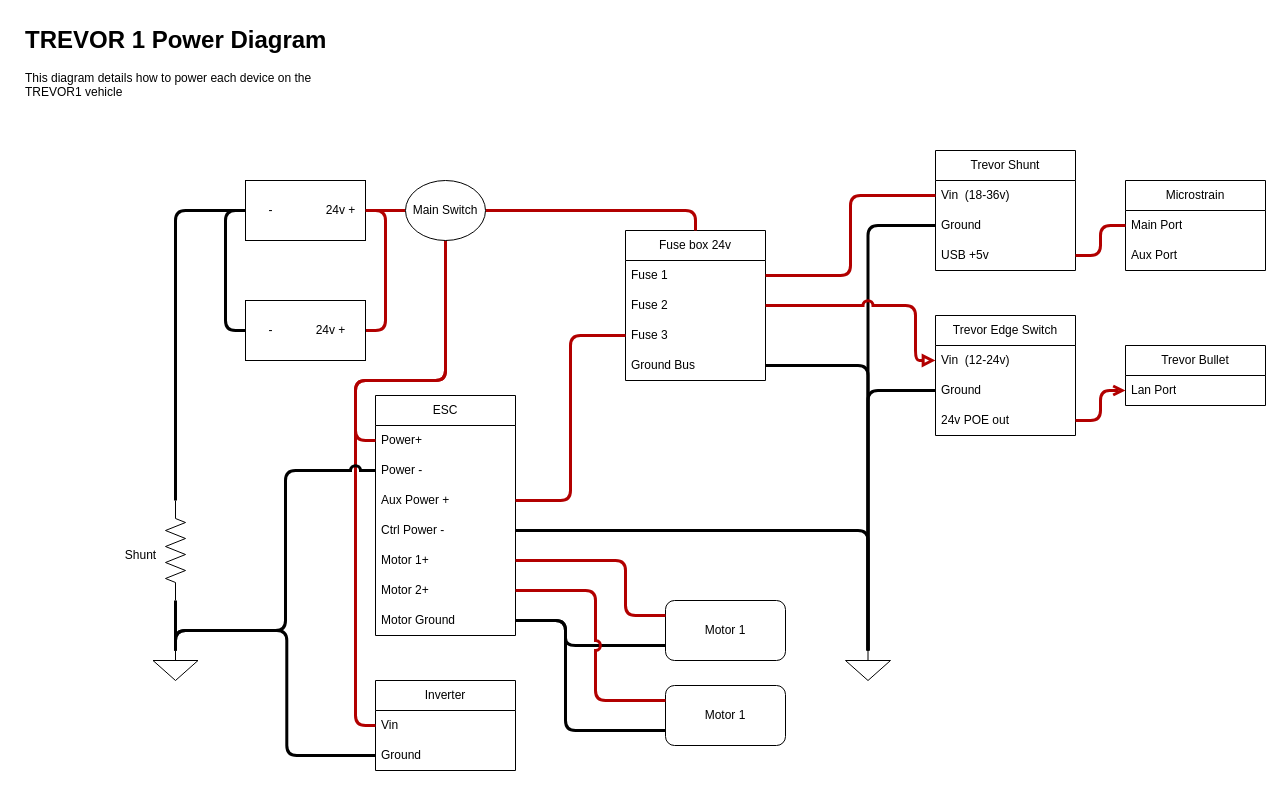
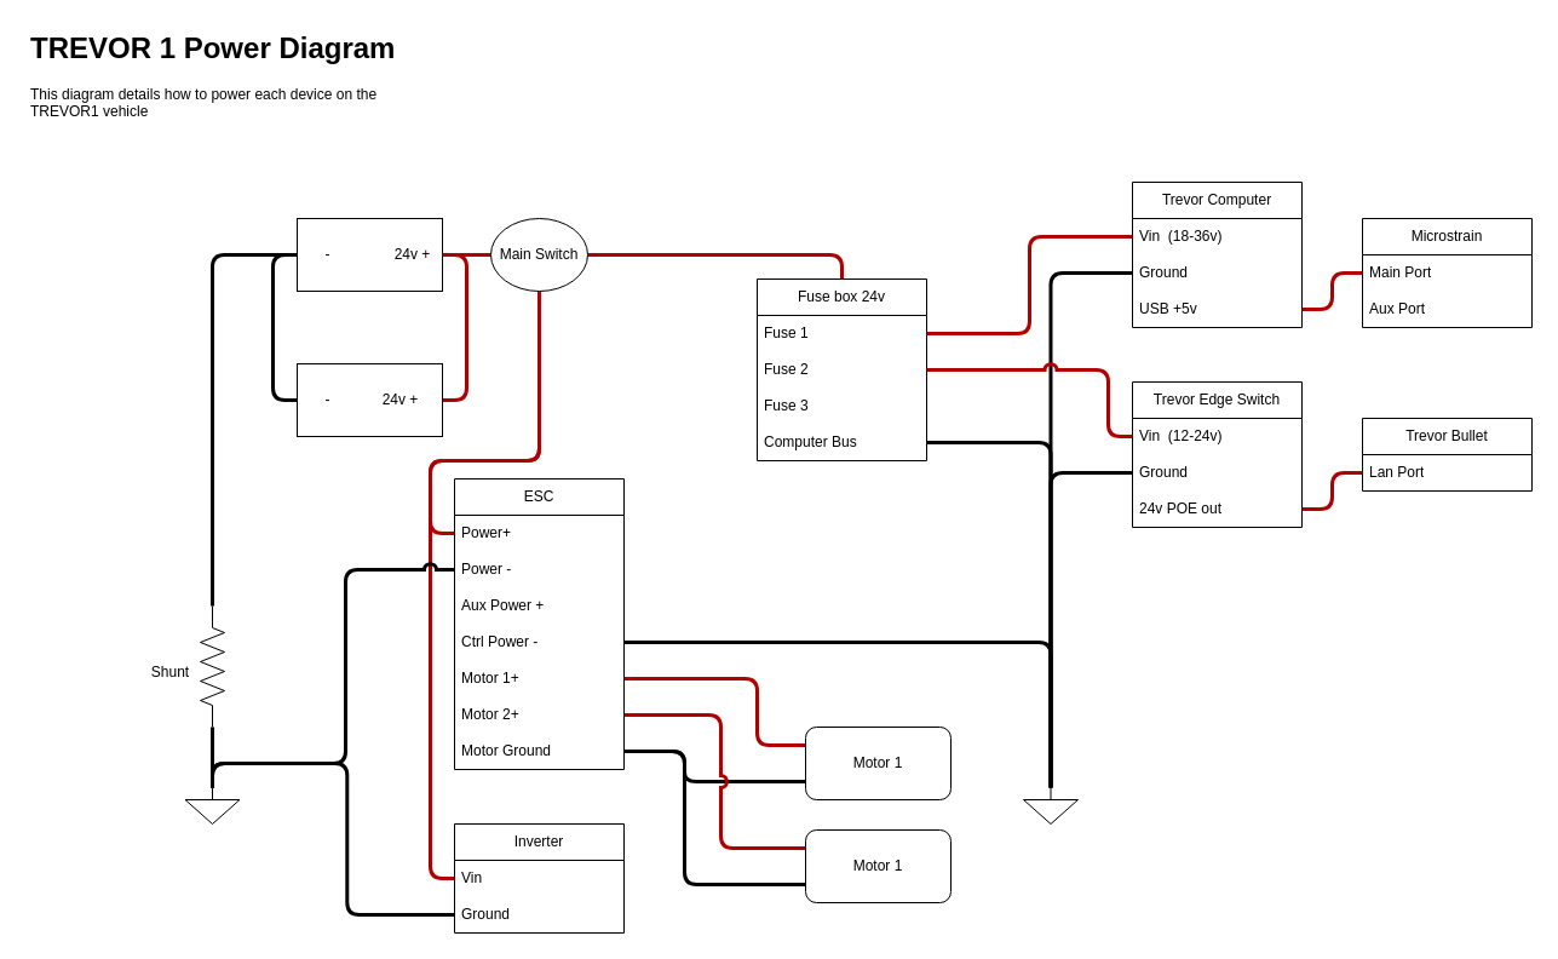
  <mxCell id="0" />
  <mxCell id="1" parent="0" />
  <mxCell id="2" value="Fuse box 24v" style="swimlane;fontStyle=0;childLayout=stackLayout;horizontal=1;startSize=30;horizontalStack=0;resizeParent=1;resizeParentMax=0;resizeLast=0;collapsible=1;marginBottom=0;whiteSpace=wrap;html=1;" vertex="1" parent="1"><mxGeometry x="625" y="230" width="140" height="150" as="geometry" /></mxCell>
  <mxCell id="3" value="Fuse 1" style="text;strokeColor=none;fillColor=none;align=left;verticalAlign=middle;spacingLeft=4;spacingRight=4;overflow=hidden;points=[[0,0.5],[1,0.5]];portConstraint=eastwest;rotatable=0;whiteSpace=wrap;html=1;" vertex="1" parent="2"><mxGeometry y="30" width="140" height="30" as="geometry" /></mxCell>
  <mxCell id="4" value="Fuse 2" style="text;strokeColor=none;fillColor=none;align=left;verticalAlign=middle;spacingLeft=4;spacingRight=4;overflow=hidden;points=[[0,0.5],[1,0.5]];portConstraint=eastwest;rotatable=0;whiteSpace=wrap;html=1;" vertex="1" parent="2"><mxGeometry y="60" width="140" height="30" as="geometry" /></mxCell>
  <mxCell id="5" value="Fuse 3" style="text;strokeColor=none;fillColor=none;align=left;verticalAlign=middle;spacingLeft=4;spacingRight=4;overflow=hidden;points=[[0,0.5],[1,0.5]];portConstraint=eastwest;rotatable=0;whiteSpace=wrap;html=1;" vertex="1" parent="2"><mxGeometry y="90" width="140" height="30" as="geometry" /></mxCell>
- <mxCell id="6" value="Ground Bus" style="text;strokeColor=none;fillColor=none;align=left;verticalAlign=middle;spacingLeft=4;spacingRight=4;overflow=hidden;points=[[0,0.5],[1,0.5]];portConstraint=eastwest;rotatable=0;whiteSpace=wrap;html=1;" vertex="1" parent="2"><mxGeometry y="120" width="140" height="30" as="geometry" /></mxCell>
+ <mxCell id="6" value="Computer Bus" style="text;strokeColor=none;fillColor=none;align=left;verticalAlign=middle;spacingLeft=4;spacingRight=4;overflow=hidden;points=[[0,0.5],[1,0.5]];portConstraint=eastwest;rotatable=0;whiteSpace=wrap;html=1;" vertex="1" parent="2"><mxGeometry y="120" width="140" height="30" as="geometry" /></mxCell>
  <mxCell id="7" style="edgeStyle=orthogonalEdgeStyle;rounded=1;orthogonalLoop=1;jettySize=auto;html=1;exitX=1;exitY=0.5;exitDx=0;exitDy=0;fillColor=#e51400;strokeColor=#B20000;strokeWidth=3;endArrow=none;endFill=0;entryX=1;entryY=0.5;entryDx=0;entryDy=0;" edge="1" parent="1" source="9" target="10"><mxGeometry relative="1" as="geometry"><mxPoint x="435" y="220" as="targetPoint" /></mxGeometry></mxCell>
  <mxCell id="8" style="edgeStyle=orthogonalEdgeStyle;rounded=1;orthogonalLoop=1;jettySize=auto;html=1;exitX=0;exitY=0.5;exitDx=0;exitDy=0;entryX=0;entryY=0.5;entryDx=0;entryDy=0;endArrow=none;endFill=0;strokeWidth=3;" edge="1" parent="1" source="9" target="10"><mxGeometry relative="1" as="geometry" /></mxCell>
  <mxCell id="9" value="" style="rounded=0;whiteSpace=wrap;html=1;" vertex="1" parent="1"><mxGeometry x="245" y="300" width="120" height="60" as="geometry" /></mxCell>
  <mxCell id="10" value="" style="rounded=0;whiteSpace=wrap;html=1;" vertex="1" parent="1"><mxGeometry x="245" y="180" width="120" height="60" as="geometry" /></mxCell>
  <mxCell id="11" style="edgeStyle=orthogonalEdgeStyle;rounded=1;orthogonalLoop=1;jettySize=auto;html=1;entryX=1;entryY=0.5;entryDx=0;entryDy=0;entryPerimeter=0;strokeWidth=3;endArrow=none;endFill=0;" edge="1" parent="1" source="10" target="49"><mxGeometry relative="1" as="geometry"><mxPoint x="177.995" y="479" as="targetPoint" /></mxGeometry></mxCell>
  <mxCell id="12" value="-" style="text;html=1;align=center;verticalAlign=middle;resizable=0;points=[];autosize=1;" vertex="1" parent="1"><mxGeometry x="255" y="195" width="30" height="30" as="geometry" /></mxCell>
  <mxCell id="13" style="edgeStyle=orthogonalEdgeStyle;rounded=1;orthogonalLoop=1;jettySize=auto;html=1;entryX=0.5;entryY=0;entryDx=0;entryDy=0;fillColor=#e51400;strokeColor=#B20000;strokeWidth=3;endArrow=none;endFill=0;exitX=1;exitY=0.5;exitDx=0;exitDy=0;" edge="1" parent="1" source="48" target="2"><mxGeometry relative="1" as="geometry"><mxPoint x="425" y="200" as="sourcePoint" /></mxGeometry></mxCell>
  <mxCell id="14" style="edgeStyle=orthogonalEdgeStyle;rounded=1;orthogonalLoop=1;jettySize=auto;html=1;fillColor=#e51400;strokeColor=#B20000;strokeWidth=3;endArrow=none;endFill=0;" edge="1" parent="1" source="15" target="48"><mxGeometry relative="1" as="geometry" /></mxCell>
  <mxCell id="15" value="24v +" style="text;html=1;align=center;verticalAlign=middle;resizable=0;points=[];autosize=1;" vertex="1" parent="1"><mxGeometry x="315" y="195" width="50" height="30" as="geometry" /></mxCell>
  <mxCell id="16" value="24v +" style="text;html=1;align=center;verticalAlign=middle;resizable=0;points=[];autosize=1;" vertex="1" parent="1"><mxGeometry x="305" y="315" width="50" height="30" as="geometry" /></mxCell>
  <mxCell id="17" value="-" style="text;html=1;align=center;verticalAlign=middle;resizable=0;points=[];autosize=1;" vertex="1" parent="1"><mxGeometry x="255" y="315" width="30" height="30" as="geometry" /></mxCell>
  <mxCell id="18" value="ESC" style="swimlane;fontStyle=0;childLayout=stackLayout;horizontal=1;startSize=30;horizontalStack=0;resizeParent=1;resizeParentMax=0;resizeLast=0;collapsible=1;marginBottom=0;whiteSpace=wrap;html=1;" vertex="1" parent="1"><mxGeometry x="375" y="395" width="140" height="240" as="geometry" /></mxCell>
  <mxCell id="19" value="Power+" style="text;strokeColor=none;fillColor=none;align=left;verticalAlign=middle;spacingLeft=4;spacingRight=4;overflow=hidden;points=[[0,0.5],[1,0.5]];portConstraint=eastwest;rotatable=0;whiteSpace=wrap;html=1;" vertex="1" parent="18"><mxGeometry y="30" width="140" height="30" as="geometry" /></mxCell>
  <mxCell id="20" value="&lt;div&gt;Power -&lt;/div&gt;" style="text;strokeColor=none;fillColor=none;align=left;verticalAlign=middle;spacingLeft=4;spacingRight=4;overflow=hidden;points=[[0,0.5],[1,0.5]];portConstraint=eastwest;rotatable=0;whiteSpace=wrap;html=1;" vertex="1" parent="18"><mxGeometry y="60" width="140" height="30" as="geometry" /></mxCell>
  <mxCell id="21" value="&lt;div&gt;Aux Power + &lt;br&gt;&lt;/div&gt;" style="text;strokeColor=none;fillColor=none;align=left;verticalAlign=middle;spacingLeft=4;spacingRight=4;overflow=hidden;points=[[0,0.5],[1,0.5]];portConstraint=eastwest;rotatable=0;whiteSpace=wrap;html=1;" vertex="1" parent="18"><mxGeometry y="90" width="140" height="30" as="geometry" /></mxCell>
  <mxCell id="22" value="Ctrl Power -" style="text;strokeColor=none;fillColor=none;align=left;verticalAlign=middle;spacingLeft=4;spacingRight=4;overflow=hidden;points=[[0,0.5],[1,0.5]];portConstraint=eastwest;rotatable=0;whiteSpace=wrap;html=1;" vertex="1" parent="18"><mxGeometry y="120" width="140" height="30" as="geometry" /></mxCell>
  <mxCell id="23" value="Motor 1+" style="text;strokeColor=none;fillColor=none;align=left;verticalAlign=middle;spacingLeft=4;spacingRight=4;overflow=hidden;points=[[0,0.5],[1,0.5]];portConstraint=eastwest;rotatable=0;whiteSpace=wrap;html=1;" vertex="1" parent="18"><mxGeometry y="150" width="140" height="30" as="geometry" /></mxCell>
  <mxCell id="24" value="Motor 2+" style="text;strokeColor=none;fillColor=none;align=left;verticalAlign=middle;spacingLeft=4;spacingRight=4;overflow=hidden;points=[[0,0.5],[1,0.5]];portConstraint=eastwest;rotatable=0;whiteSpace=wrap;html=1;" vertex="1" parent="18"><mxGeometry y="180" width="140" height="30" as="geometry" /></mxCell>
  <mxCell id="25" value="Motor Ground" style="text;strokeColor=none;fillColor=none;align=left;verticalAlign=middle;spacingLeft=4;spacingRight=4;overflow=hidden;points=[[0,0.5],[1,0.5]];portConstraint=eastwest;rotatable=0;whiteSpace=wrap;html=1;" vertex="1" parent="18"><mxGeometry y="210" width="140" height="30" as="geometry" /></mxCell>
  <mxCell id="26" value="Motor 1" style="rounded=1;whiteSpace=wrap;html=1;" vertex="1" parent="1"><mxGeometry x="665" y="600" width="120" height="60" as="geometry" /></mxCell>
  <mxCell id="27" style="edgeStyle=orthogonalEdgeStyle;rounded=1;orthogonalLoop=1;jettySize=auto;html=1;entryX=0;entryY=0.25;entryDx=0;entryDy=0;fillColor=#e51400;strokeColor=#B20000;strokeWidth=3;endArrow=none;endFill=0;" edge="1" parent="1" source="23" target="26"><mxGeometry relative="1" as="geometry"><Array as="points"><mxPoint x="625" y="560" /><mxPoint x="625" y="615" /></Array></mxGeometry></mxCell>
  <mxCell id="28" style="edgeStyle=orthogonalEdgeStyle;rounded=1;orthogonalLoop=1;jettySize=auto;html=1;entryX=0;entryY=0.75;entryDx=0;entryDy=0;strokeWidth=3;endArrow=none;endFill=0;" edge="1" parent="1" source="25" target="26"><mxGeometry relative="1" as="geometry"><Array as="points"><mxPoint x="565" y="620" /><mxPoint x="565" y="645" /></Array></mxGeometry></mxCell>
  <mxCell id="29" value="Motor 1" style="rounded=1;whiteSpace=wrap;html=1;" vertex="1" parent="1"><mxGeometry x="665" y="685" width="120" height="60" as="geometry" /></mxCell>
  <mxCell id="30" style="edgeStyle=orthogonalEdgeStyle;rounded=1;orthogonalLoop=1;jettySize=auto;html=1;exitX=1;exitY=0.5;exitDx=0;exitDy=0;entryX=0;entryY=0.75;entryDx=0;entryDy=0;strokeWidth=3;endArrow=none;endFill=0;" edge="1" parent="1" source="25" target="29"><mxGeometry relative="1" as="geometry"><Array as="points"><mxPoint x="565" y="620" /><mxPoint x="565" y="730" /></Array></mxGeometry></mxCell>
  <mxCell id="31" style="edgeStyle=orthogonalEdgeStyle;rounded=1;orthogonalLoop=1;jettySize=auto;html=1;entryX=0;entryY=0.25;entryDx=0;entryDy=0;fillColor=#e51400;strokeColor=#B20000;strokeWidth=3;jumpStyle=arc;endArrow=none;endFill=0;" edge="1" parent="1" source="24" target="29"><mxGeometry relative="1" as="geometry"><Array as="points"><mxPoint x="595" y="590" /><mxPoint x="595" y="700" /></Array></mxGeometry></mxCell>
- <mxCell id="32" value="Trevor Shunt" style="swimlane;fontStyle=0;childLayout=stackLayout;horizontal=1;startSize=30;horizontalStack=0;resizeParent=1;resizeParentMax=0;resizeLast=0;collapsible=1;marginBottom=0;whiteSpace=wrap;html=1;" vertex="1" parent="1"><mxGeometry x="935" y="150" width="140" height="120" as="geometry" /></mxCell>
+ <mxCell id="32" value="Trevor Computer" style="swimlane;fontStyle=0;childLayout=stackLayout;horizontal=1;startSize=30;horizontalStack=0;resizeParent=1;resizeParentMax=0;resizeLast=0;collapsible=1;marginBottom=0;whiteSpace=wrap;html=1;" vertex="1" parent="1"><mxGeometry x="935" y="150" width="140" height="120" as="geometry" /></mxCell>
  <mxCell id="33" value="&lt;div&gt;Vin&amp;nbsp; (18-36v)&lt;/div&gt;" style="text;strokeColor=none;fillColor=none;align=left;verticalAlign=middle;spacingLeft=4;spacingRight=4;overflow=hidden;points=[[0,0.5],[1,0.5]];portConstraint=eastwest;rotatable=0;whiteSpace=wrap;html=1;" vertex="1" parent="32"><mxGeometry y="30" width="140" height="30" as="geometry" /></mxCell>
  <mxCell id="34" value="Ground" style="text;strokeColor=none;fillColor=none;align=left;verticalAlign=middle;spacingLeft=4;spacingRight=4;overflow=hidden;points=[[0,0.5],[1,0.5]];portConstraint=eastwest;rotatable=0;whiteSpace=wrap;html=1;" vertex="1" parent="32"><mxGeometry y="60" width="140" height="30" as="geometry" /></mxCell>
  <mxCell id="35" value="USB +5v " style="text;strokeColor=none;fillColor=none;align=left;verticalAlign=middle;spacingLeft=4;spacingRight=4;overflow=hidden;points=[[0,0.5],[1,0.5]];portConstraint=eastwest;rotatable=0;whiteSpace=wrap;html=1;" vertex="1" parent="32"><mxGeometry y="90" width="140" height="30" as="geometry" /></mxCell>
  <mxCell id="36" style="edgeStyle=orthogonalEdgeStyle;rounded=1;orthogonalLoop=1;jettySize=auto;html=1;fillColor=#e51400;strokeColor=#B20000;strokeWidth=3;endArrow=none;endFill=0;" edge="1" parent="1" source="3" target="33"><mxGeometry relative="1" as="geometry" /></mxCell>
  <mxCell id="37" style="edgeStyle=orthogonalEdgeStyle;rounded=1;orthogonalLoop=1;jettySize=auto;html=1;endArrow=none;endFill=0;strokeWidth=3;" edge="1" parent="1" source="38" target="34"><mxGeometry relative="1" as="geometry" /></mxCell>
  <mxCell id="38" value="" style="pointerEvents=1;verticalLabelPosition=bottom;shadow=0;dashed=0;align=center;html=1;verticalAlign=top;shape=mxgraph.electrical.signal_sources.signal_ground;" vertex="1" parent="1"><mxGeometry x="845" y="650" width="45" height="30" as="geometry" /></mxCell>
  <mxCell id="39" value="Microstrain" style="swimlane;fontStyle=0;childLayout=stackLayout;horizontal=1;startSize=30;horizontalStack=0;resizeParent=1;resizeParentMax=0;resizeLast=0;collapsible=1;marginBottom=0;whiteSpace=wrap;html=1;" vertex="1" parent="1"><mxGeometry x="1125" y="180" width="140" height="90" as="geometry" /></mxCell>
  <mxCell id="40" value="Main Port" style="text;strokeColor=none;fillColor=none;align=left;verticalAlign=middle;spacingLeft=4;spacingRight=4;overflow=hidden;points=[[0,0.5],[1,0.5]];portConstraint=eastwest;rotatable=0;whiteSpace=wrap;html=1;" vertex="1" parent="39"><mxGeometry y="30" width="140" height="30" as="geometry" /></mxCell>
  <mxCell id="41" value="Aux Port" style="text;strokeColor=none;fillColor=none;align=left;verticalAlign=middle;spacingLeft=4;spacingRight=4;overflow=hidden;points=[[0,0.5],[1,0.5]];portConstraint=eastwest;rotatable=0;whiteSpace=wrap;html=1;" vertex="1" parent="39"><mxGeometry y="60" width="140" height="30" as="geometry" /></mxCell>
  <mxCell id="42" style="edgeStyle=orthogonalEdgeStyle;rounded=1;orthogonalLoop=1;jettySize=auto;html=1;endArrow=none;endFill=0;strokeWidth=3;fillColor=#e51400;strokeColor=#B20000;" edge="1" parent="1" source="35" target="40"><mxGeometry relative="1" as="geometry" /></mxCell>
  <mxCell id="43" value="Inverter" style="swimlane;fontStyle=0;childLayout=stackLayout;horizontal=1;startSize=30;horizontalStack=0;resizeParent=1;resizeParentMax=0;resizeLast=0;collapsible=1;marginBottom=0;whiteSpace=wrap;html=1;" vertex="1" parent="1"><mxGeometry x="375" y="680" width="140" height="90" as="geometry" /></mxCell>
  <mxCell id="44" value="Vin" style="text;strokeColor=none;fillColor=none;align=left;verticalAlign=middle;spacingLeft=4;spacingRight=4;overflow=hidden;points=[[0,0.5],[1,0.5]];portConstraint=eastwest;rotatable=0;whiteSpace=wrap;html=1;" vertex="1" parent="43"><mxGeometry y="30" width="140" height="30" as="geometry" /></mxCell>
  <mxCell id="45" value="Ground" style="text;strokeColor=none;fillColor=none;align=left;verticalAlign=middle;spacingLeft=4;spacingRight=4;overflow=hidden;points=[[0,0.5],[1,0.5]];portConstraint=eastwest;rotatable=0;whiteSpace=wrap;html=1;" vertex="1" parent="43"><mxGeometry y="60" width="140" height="30" as="geometry" /></mxCell>
  <mxCell id="46" style="edgeStyle=orthogonalEdgeStyle;rounded=1;orthogonalLoop=1;jettySize=auto;html=1;entryX=0;entryY=0.5;entryDx=0;entryDy=0;fillColor=#e51400;strokeColor=#B20000;strokeWidth=3;endArrow=none;endFill=0;" edge="1" parent="1" source="48" target="19"><mxGeometry relative="1" as="geometry"><Array as="points"><mxPoint x="445" y="380" /><mxPoint x="355" y="380" /><mxPoint x="355" y="440" /></Array></mxGeometry></mxCell>
  <mxCell id="47" style="edgeStyle=orthogonalEdgeStyle;rounded=1;orthogonalLoop=1;jettySize=auto;html=1;entryX=0;entryY=0.5;entryDx=0;entryDy=0;fillColor=#e51400;strokeColor=#B20000;strokeWidth=3;endArrow=none;endFill=0;" edge="1" parent="1" source="48" target="44"><mxGeometry relative="1" as="geometry"><Array as="points"><mxPoint x="445" y="380" /><mxPoint x="355" y="380" /><mxPoint x="355" y="725" /></Array></mxGeometry></mxCell>
  <mxCell id="48" value="Main Switch" style="ellipse;whiteSpace=wrap;html=1;" vertex="1" parent="1"><mxGeometry x="405" y="180" width="80" height="60" as="geometry" /></mxCell>
  <mxCell id="49" value="" style="pointerEvents=1;verticalLabelPosition=bottom;shadow=0;dashed=0;align=center;html=1;verticalAlign=top;shape=mxgraph.electrical.resistors.resistor_2;rotation=-90;" vertex="1" parent="1"><mxGeometry x="125" y="540" width="100" height="20" as="geometry" /></mxCell>
  <mxCell id="50" value="" style="pointerEvents=1;verticalLabelPosition=bottom;shadow=0;dashed=0;align=center;html=1;verticalAlign=top;shape=mxgraph.electrical.signal_sources.signal_ground;" vertex="1" parent="1"><mxGeometry x="152.5" y="650" width="45" height="30" as="geometry" /></mxCell>
  <mxCell id="51" value="Shunt" style="text;html=1;align=center;verticalAlign=middle;resizable=0;points=[];autosize=1;strokeColor=none;fillColor=none;" vertex="1" parent="1"><mxGeometry x="115" y="540" width="50" height="30" as="geometry" /></mxCell>
  <mxCell id="52" style="edgeStyle=orthogonalEdgeStyle;rounded=1;orthogonalLoop=1;jettySize=auto;html=1;entryX=0.5;entryY=0;entryDx=0;entryDy=0;entryPerimeter=0;strokeWidth=3;endArrow=none;endFill=0;" edge="1" parent="1" source="45" target="50"><mxGeometry relative="1" as="geometry" /></mxCell>
  <mxCell id="53" style="edgeStyle=orthogonalEdgeStyle;rounded=0;orthogonalLoop=1;jettySize=auto;html=1;entryX=0;entryY=0.5;entryDx=0;entryDy=0;entryPerimeter=0;strokeWidth=3;endArrow=none;endFill=0;" edge="1" parent="1" source="50" target="49"><mxGeometry relative="1" as="geometry" /></mxCell>
  <mxCell id="54" style="edgeStyle=orthogonalEdgeStyle;rounded=1;orthogonalLoop=1;jettySize=auto;html=1;entryX=0.5;entryY=0;entryDx=0;entryDy=0;entryPerimeter=0;strokeWidth=3;endArrow=none;endFill=0;" edge="1" parent="1" source="6" target="38"><mxGeometry relative="1" as="geometry" /></mxCell>
  <mxCell id="55" value="Trevor Edge Switch" style="swimlane;fontStyle=0;childLayout=stackLayout;horizontal=1;startSize=30;horizontalStack=0;resizeParent=1;resizeParentMax=0;resizeLast=0;collapsible=1;marginBottom=0;whiteSpace=wrap;html=1;" vertex="1" parent="1"><mxGeometry x="935" y="315" width="140" height="120" as="geometry" /></mxCell>
  <mxCell id="56" value="&lt;div&gt;Vin&amp;nbsp; (12-24v)&lt;/div&gt;" style="text;strokeColor=none;fillColor=none;align=left;verticalAlign=middle;spacingLeft=4;spacingRight=4;overflow=hidden;points=[[0,0.5],[1,0.5]];portConstraint=eastwest;rotatable=0;whiteSpace=wrap;html=1;" vertex="1" parent="55"><mxGeometry y="30" width="140" height="30" as="geometry" /></mxCell>
  <mxCell id="57" value="Ground" style="text;strokeColor=none;fillColor=none;align=left;verticalAlign=middle;spacingLeft=4;spacingRight=4;overflow=hidden;points=[[0,0.5],[1,0.5]];portConstraint=eastwest;rotatable=0;whiteSpace=wrap;html=1;" vertex="1" parent="55"><mxGeometry y="60" width="140" height="30" as="geometry" /></mxCell>
  <mxCell id="58" value="24v POE out" style="text;strokeColor=none;fillColor=none;align=left;verticalAlign=middle;spacingLeft=4;spacingRight=4;overflow=hidden;points=[[0,0.5],[1,0.5]];portConstraint=eastwest;rotatable=0;whiteSpace=wrap;html=1;" vertex="1" parent="55"><mxGeometry y="90" width="140" height="30" as="geometry" /></mxCell>
- <mxCell id="59" style="edgeStyle=orthogonalEdgeStyle;rounded=1;orthogonalLoop=1;jettySize=auto;html=1;fillColor=#e51400;strokeColor=#B20000;strokeWidth=3;endArrow=block;endFill=0;jumpStyle=arc;" edge="1" parent="1" source="4" target="56"><mxGeometry relative="1" as="geometry"><Array as="points"><mxPoint x="915" y="305" /><mxPoint x="915" y="360" /></Array></mxGeometry></mxCell>
+ <mxCell id="59" style="edgeStyle=orthogonalEdgeStyle;rounded=1;orthogonalLoop=1;jettySize=auto;html=1;fillColor=#e51400;strokeColor=#B20000;strokeWidth=3;endArrow=none;endFill=0;jumpStyle=arc;" edge="1" parent="1" source="4" target="56"><mxGeometry relative="1" as="geometry"><Array as="points"><mxPoint x="915" y="305" /><mxPoint x="915" y="360" /></Array></mxGeometry></mxCell>
  <mxCell id="60" style="edgeStyle=orthogonalEdgeStyle;rounded=1;orthogonalLoop=1;jettySize=auto;html=1;strokeWidth=3;endArrow=none;endFill=0;" edge="1" parent="1" source="57" target="38"><mxGeometry relative="1" as="geometry" /></mxCell>
  <mxCell id="61" value="Trevor Bullet" style="swimlane;fontStyle=0;childLayout=stackLayout;horizontal=1;startSize=30;horizontalStack=0;resizeParent=1;resizeParentMax=0;resizeLast=0;collapsible=1;marginBottom=0;whiteSpace=wrap;html=1;" vertex="1" parent="1"><mxGeometry x="1125" y="345" width="140" height="60" as="geometry" /></mxCell>
  <mxCell id="62" value="Lan Port" style="text;strokeColor=none;fillColor=none;align=left;verticalAlign=middle;spacingLeft=4;spacingRight=4;overflow=hidden;points=[[0,0.5],[1,0.5]];portConstraint=eastwest;rotatable=0;whiteSpace=wrap;html=1;" vertex="1" parent="61"><mxGeometry y="30" width="140" height="30" as="geometry" /></mxCell>
- <mxCell id="63" style="edgeStyle=orthogonalEdgeStyle;rounded=1;orthogonalLoop=1;jettySize=auto;html=1;fillColor=#e51400;strokeColor=#B20000;strokeWidth=3;endArrow=open;endFill=0;" edge="1" parent="1" source="58" target="62"><mxGeometry relative="1" as="geometry" /></mxCell>
- <mxCell id="64" style="edgeStyle=orthogonalEdgeStyle;rounded=1;orthogonalLoop=1;jettySize=auto;html=1;strokeWidth=3;fillColor=#e51400;strokeColor=#B20000;endArrow=none;endFill=0;" edge="1" parent="1" source="21" target="5"><mxGeometry relative="1" as="geometry" /></mxCell>
+ <mxCell id="63" style="edgeStyle=orthogonalEdgeStyle;rounded=1;orthogonalLoop=1;jettySize=auto;html=1;fillColor=#e51400;strokeColor=#B20000;strokeWidth=3;endArrow=none;endFill=0;" edge="1" parent="1" source="58" target="62"><mxGeometry relative="1" as="geometry" /></mxCell>
  <mxCell id="65" style="edgeStyle=orthogonalEdgeStyle;rounded=1;orthogonalLoop=1;jettySize=auto;html=1;entryX=0.5;entryY=0;entryDx=0;entryDy=0;entryPerimeter=0;strokeWidth=3;endArrow=none;endFill=0;" edge="1" parent="1" source="22" target="38"><mxGeometry relative="1" as="geometry" /></mxCell>
  <mxCell id="66" style="edgeStyle=orthogonalEdgeStyle;rounded=1;orthogonalLoop=1;jettySize=auto;html=1;entryX=0.5;entryY=0;entryDx=0;entryDy=0;entryPerimeter=0;strokeWidth=3;jumpStyle=arc;endArrow=none;endFill=0;" edge="1" parent="1" source="20" target="50"><mxGeometry relative="1" as="geometry"><Array as="points"><mxPoint x="285" y="470" /><mxPoint x="285" y="630" /><mxPoint x="175" y="630" /></Array></mxGeometry></mxCell>
  <mxCell id="67" value="&lt;h1&gt;TREVOR 1 Power Diagram&lt;br&gt;&lt;/h1&gt;&lt;p&gt;This diagram details how to power each device on the TREVOR1 vehicle&lt;br&gt;&lt;/p&gt;" style="text;html=1;strokeColor=none;fillColor=none;spacing=5;spacingTop=-20;whiteSpace=wrap;overflow=hidden;rounded=0;" vertex="1" parent="1"><mxGeometry x="20" y="20" width="310" height="120" as="geometry" /></mxCell>
